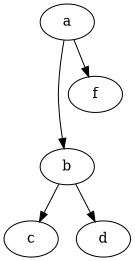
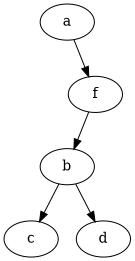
  digraph {
    a
    b
    f
    c
    d
-   a -> b
+   f -> b
    a -> f
    b -> c
    b -> d
  }
